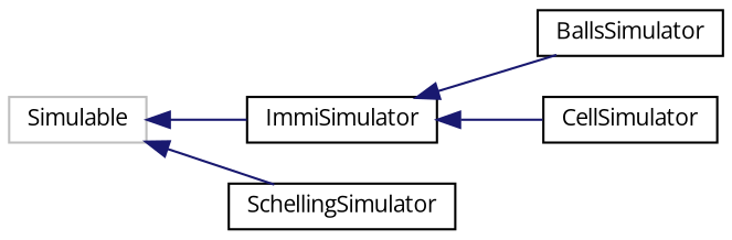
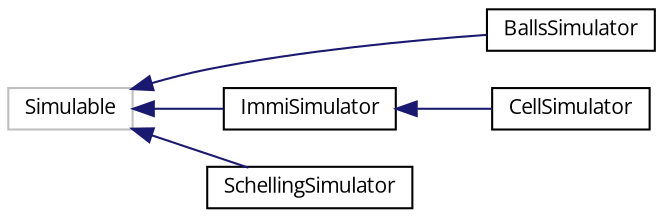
  digraph {
    fontname="Open Sans"
    rankdir=LR
    node [color=black fillcolor=white fontname="Open Sans" fontsize=10 shape=record style=filled]
    edge [color=midnightblue dir=back fontname="Open Sans" fontsize=10 labelfontname=Helvetica labelfontsize=10 style=solid]
    n1 [color=grey75 height=0.2 label=Simulable width=0.4]
    n2 [height=0.2 label=BallsSimulator width=0.4]
    n3 [height=0.2 label=ImmiSimulator width=0.4]
    n4 [height=0.2 label=SchellingSimulator width=0.4]
    n5 [height=0.2 label=CellSimulator width=0.4]
-   n3 -> n2
+   n1 -> n2
    n1 -> n3
    n1 -> n4
    n3 -> n5
  }
